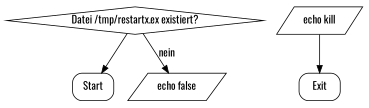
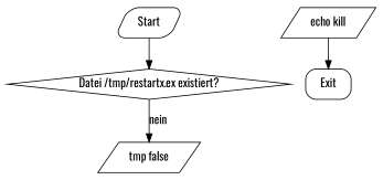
  digraph {
    fontname=Oswald
    rankdir=TB
    node [fontname=Oswald shape=box]
    edge [fontname=Oswald]
-   Start [style=rounded]
+   Start [shape=parallelogram style=rounded]
    "Datei /tmp/restartx.ex existiert?" [shape=diamond]
-   "echo false" [shape=parallelogram]
+   "echo false" [shape=parallelogram label="tmp false"]
    Exit [style=rounded]
    "echo kill" [shape=parallelogram]
-   "Datei /tmp/restartx.ex existiert?" -> Start
+   Start -> "Datei /tmp/restartx.ex existiert?"
    "Datei /tmp/restartx.ex existiert?" -> "echo false" [label=nein]
    "echo kill" -> Exit
  }
